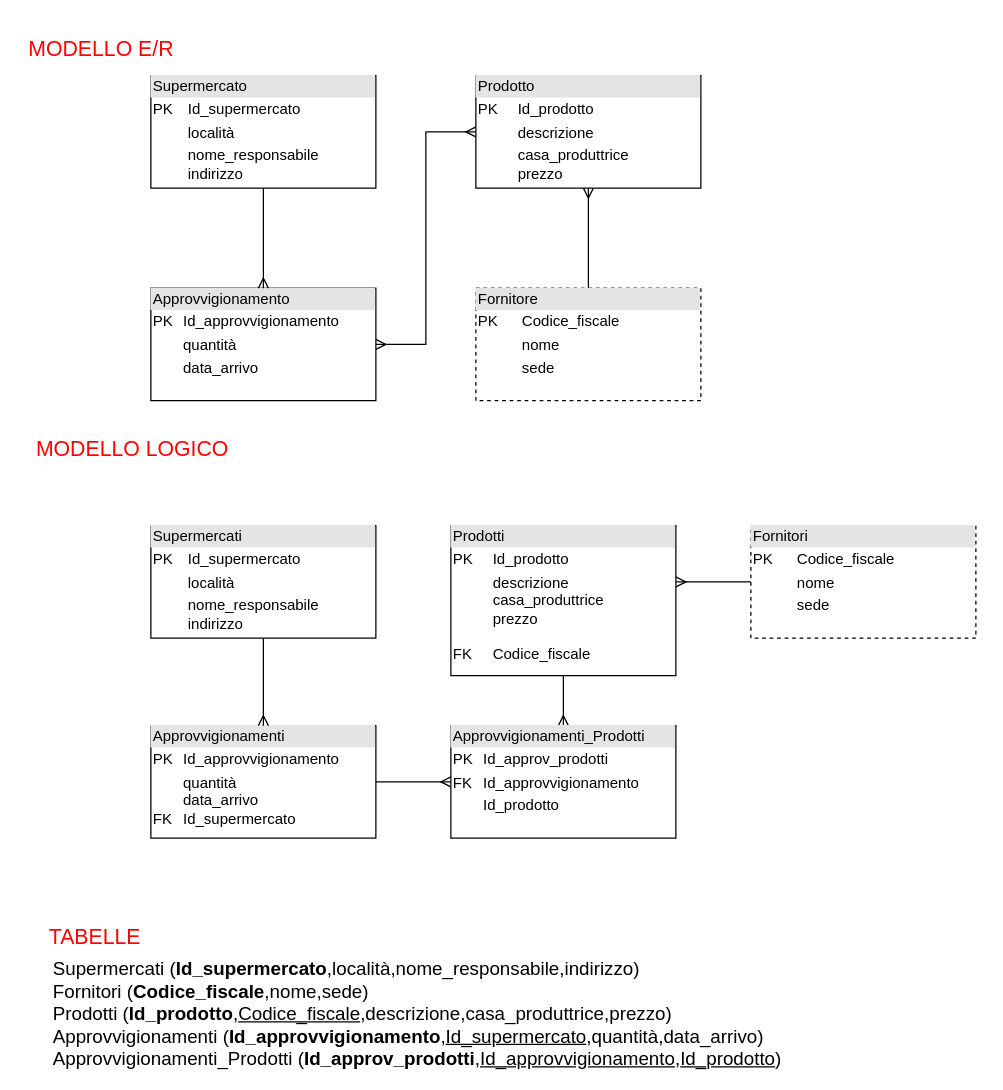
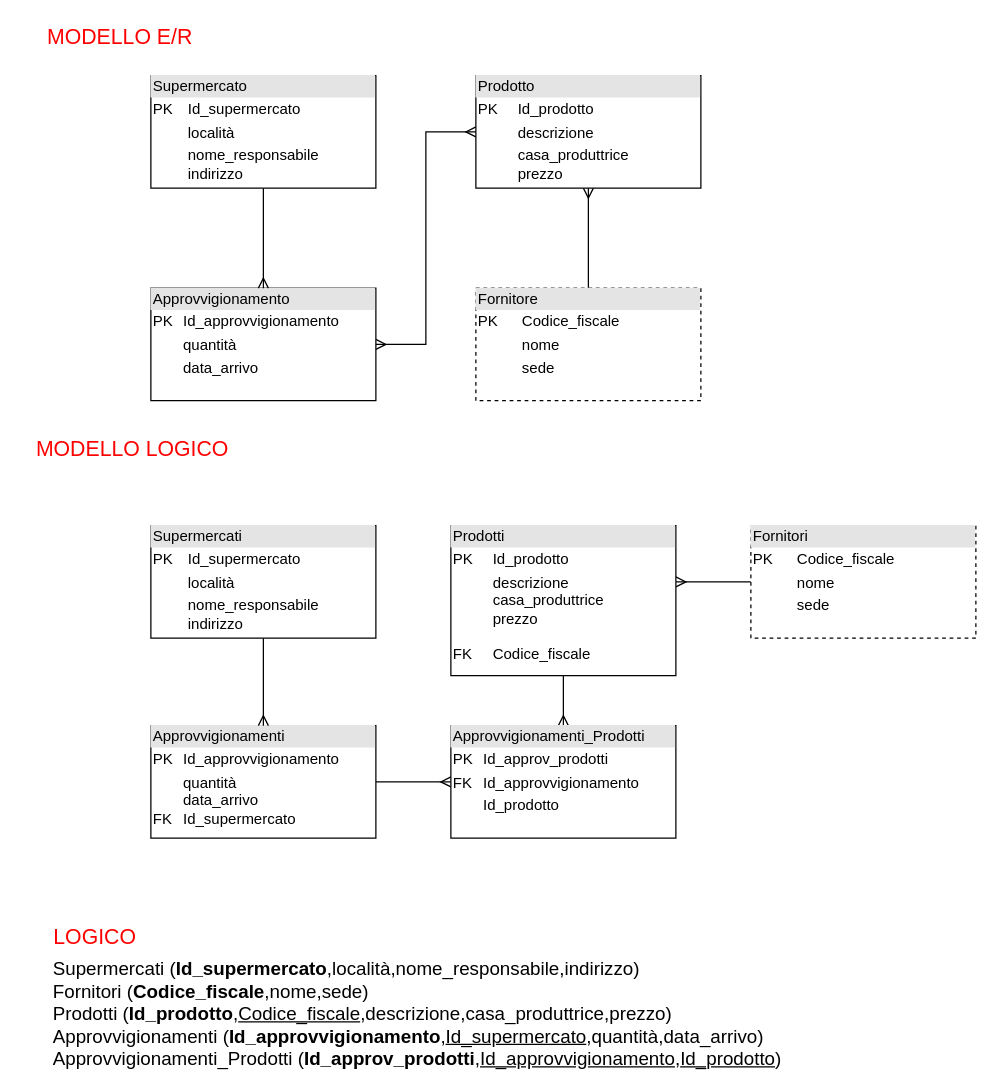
  <mxCell id="0" />
  <mxCell id="1" parent="0" />
  <mxCell id="2" style="edgeStyle=orthogonalEdgeStyle;rounded=0;orthogonalLoop=1;jettySize=auto;html=1;exitX=1;exitY=0.5;exitDx=0;exitDy=0;entryX=0;entryY=0.5;entryDx=0;entryDy=0;startArrow=none;startFill=0;endArrow=ERmany;endFill=0;" edge="1" parent="1" source="3" target="19"><mxGeometry relative="1" as="geometry" /></mxCell>
  <mxCell id="3" value="&lt;div style=&quot;box-sizing: border-box ; width: 100% ; background: #e4e4e4 ; padding: 2px&quot;&gt;Approvvigionamenti&lt;/div&gt;&lt;table style=&quot;width: 100% ; font-size: 1em&quot; cellpadding=&quot;2&quot; cellspacing=&quot;0&quot;&gt;&lt;tbody&gt;&lt;tr&gt;&lt;td&gt;PK&lt;/td&gt;&lt;td&gt;Id_approvvigionamento&lt;/td&gt;&lt;/tr&gt;&lt;tr&gt;&lt;td&gt;&lt;br&gt;&lt;br&gt;FK&lt;/td&gt;&lt;td&gt;quantità&lt;br&gt;data_arrivo&lt;br&gt;Id_supermercato&lt;/td&gt;&lt;/tr&gt;&lt;tr&gt;&lt;td&gt;&lt;/td&gt;&lt;td&gt;&lt;br&gt;&lt;/td&gt;&lt;/tr&gt;&lt;/tbody&gt;&lt;/table&gt;" style="verticalAlign=top;align=left;overflow=fill;html=1;" vertex="1" parent="1"><mxGeometry x="120" y="580" width="180" height="90" as="geometry" /></mxCell>
  <mxCell id="4" style="edgeStyle=orthogonalEdgeStyle;rounded=0;orthogonalLoop=1;jettySize=auto;html=1;exitX=0.5;exitY=0;exitDx=0;exitDy=0;entryX=0.5;entryY=1;entryDx=0;entryDy=0;endArrow=ERmany;endFill=0;" edge="1" parent="1" source="5" target="8"><mxGeometry relative="1" as="geometry" /></mxCell>
  <mxCell id="5" value="&lt;div style=&quot;box-sizing: border-box ; width: 100% ; background: #e4e4e4 ; padding: 2px&quot;&gt;Fornitore&lt;/div&gt;&lt;table style=&quot;width: 100% ; font-size: 1em&quot; cellpadding=&quot;2&quot; cellspacing=&quot;0&quot;&gt;&lt;tbody&gt;&lt;tr&gt;&lt;td&gt;PK&lt;/td&gt;&lt;td&gt;Codice_fiscale&lt;/td&gt;&lt;/tr&gt;&lt;tr&gt;&lt;td&gt;&lt;br&gt;&lt;/td&gt;&lt;td&gt;nome&lt;/td&gt;&lt;/tr&gt;&lt;tr&gt;&lt;td&gt;&lt;/td&gt;&lt;td&gt;sede&lt;/td&gt;&lt;/tr&gt;&lt;/tbody&gt;&lt;/table&gt;" style="verticalAlign=top;align=left;overflow=fill;html=1;dashed=1;" vertex="1" parent="1"><mxGeometry x="380" y="230" width="180" height="90" as="geometry" /></mxCell>
  <mxCell id="6" value="&lt;div style=&quot;box-sizing: border-box ; width: 100% ; background: #e4e4e4 ; padding: 2px&quot;&gt;Approvvigionamento&lt;/div&gt;&lt;table style=&quot;width: 100% ; font-size: 1em&quot; cellpadding=&quot;2&quot; cellspacing=&quot;0&quot;&gt;&lt;tbody&gt;&lt;tr&gt;&lt;td&gt;PK&lt;/td&gt;&lt;td&gt;Id_approvvigionamento&lt;/td&gt;&lt;/tr&gt;&lt;tr&gt;&lt;td&gt;&lt;br&gt;&lt;/td&gt;&lt;td&gt;quantità&lt;/td&gt;&lt;/tr&gt;&lt;tr&gt;&lt;td&gt;&lt;/td&gt;&lt;td&gt;data_arrivo&lt;/td&gt;&lt;/tr&gt;&lt;/tbody&gt;&lt;/table&gt;" style="verticalAlign=top;align=left;overflow=fill;html=1;" vertex="1" parent="1"><mxGeometry x="120" y="230" width="180" height="90" as="geometry" /></mxCell>
  <mxCell id="7" style="edgeStyle=orthogonalEdgeStyle;rounded=0;orthogonalLoop=1;jettySize=auto;html=1;exitX=0;exitY=0.5;exitDx=0;exitDy=0;entryX=1;entryY=0.5;entryDx=0;entryDy=0;startArrow=ERmany;startFill=0;endArrow=ERmany;endFill=0;" edge="1" parent="1" source="8" target="6"><mxGeometry relative="1" as="geometry" /></mxCell>
  <mxCell id="8" value="&lt;div style=&quot;box-sizing: border-box ; width: 100% ; background: #e4e4e4 ; padding: 2px&quot;&gt;Prodotto&lt;/div&gt;&lt;table style=&quot;width: 100% ; font-size: 1em&quot; cellpadding=&quot;2&quot; cellspacing=&quot;0&quot;&gt;&lt;tbody&gt;&lt;tr&gt;&lt;td&gt;PK&lt;/td&gt;&lt;td&gt;Id_prodotto&lt;/td&gt;&lt;/tr&gt;&lt;tr&gt;&lt;td&gt;&lt;br&gt;&lt;/td&gt;&lt;td&gt;descrizione&lt;/td&gt;&lt;/tr&gt;&lt;tr&gt;&lt;td&gt;&lt;/td&gt;&lt;td&gt;casa_produttrice&lt;br&gt;prezzo&lt;/td&gt;&lt;/tr&gt;&lt;/tbody&gt;&lt;/table&gt;" style="verticalAlign=top;align=left;overflow=fill;html=1;" vertex="1" parent="1"><mxGeometry x="380" y="60" width="180" height="90" as="geometry" /></mxCell>
  <mxCell id="9" style="edgeStyle=orthogonalEdgeStyle;rounded=0;orthogonalLoop=1;jettySize=auto;html=1;exitX=0.5;exitY=1;exitDx=0;exitDy=0;entryX=0.5;entryY=0;entryDx=0;entryDy=0;endArrow=ERmany;endFill=0;" edge="1" parent="1" source="10" target="6"><mxGeometry relative="1" as="geometry" /></mxCell>
  <mxCell id="10" value="&lt;div style=&quot;box-sizing: border-box ; width: 100% ; background: #e4e4e4 ; padding: 2px&quot;&gt;Supermercato&lt;/div&gt;&lt;table style=&quot;width: 100% ; font-size: 1em&quot; cellpadding=&quot;2&quot; cellspacing=&quot;0&quot;&gt;&lt;tbody&gt;&lt;tr&gt;&lt;td&gt;PK&lt;/td&gt;&lt;td&gt;Id_supermercato&lt;/td&gt;&lt;/tr&gt;&lt;tr&gt;&lt;td&gt;&lt;br&gt;&lt;/td&gt;&lt;td&gt;località&lt;/td&gt;&lt;/tr&gt;&lt;tr&gt;&lt;td&gt;&lt;/td&gt;&lt;td&gt;nome_responsabile&lt;br&gt;indirizzo&lt;/td&gt;&lt;/tr&gt;&lt;/tbody&gt;&lt;/table&gt;" style="verticalAlign=top;align=left;overflow=fill;html=1;" vertex="1" parent="1"><mxGeometry x="120" y="60" width="180" height="90" as="geometry" /></mxCell>
- <mxCell id="11" value="&lt;font color=&quot;#ff0000&quot; style=&quot;font-size: 17px&quot;&gt;MODELLO E/R&lt;/font&gt;" style="text;html=1;resizable=0;autosize=1;align=center;verticalAlign=middle;points=[];fillColor=none;strokeColor=none;rounded=0;" vertex="1" parent="1"><mxGeometry x="15" y="30" width="130" height="20" as="geometry" /></mxCell>
+ <mxCell id="11" value="&lt;font color=&quot;#ff0000&quot; style=&quot;font-size: 17px&quot;&gt;MODELLO E/R&lt;/font&gt;" style="text;html=1;resizable=0;autosize=1;align=center;verticalAlign=middle;points=[];fillColor=none;strokeColor=none;rounded=0;" vertex="1" parent="1"><mxGeometry x="30" y="20" width="130" height="20" as="geometry" /></mxCell>
  <mxCell id="12" value="&lt;font color=&quot;#ff0000&quot; style=&quot;font-size: 17px&quot;&gt;MODELLO LOGICO&lt;br&gt;&lt;br&gt;&lt;/font&gt;" style="text;html=1;resizable=0;autosize=1;align=center;verticalAlign=middle;points=[];fillColor=none;strokeColor=none;rounded=0;" vertex="1" parent="1"><mxGeometry x="20" y="350" width="170" height="40" as="geometry" /></mxCell>
  <mxCell id="13" style="edgeStyle=orthogonalEdgeStyle;rounded=0;orthogonalLoop=1;jettySize=auto;html=1;exitX=0.5;exitY=1;exitDx=0;exitDy=0;entryX=0.5;entryY=0;entryDx=0;entryDy=0;startArrow=none;startFill=0;endArrow=ERmany;endFill=0;" edge="1" parent="1" source="14" target="3"><mxGeometry relative="1" as="geometry" /></mxCell>
  <mxCell id="14" value="&lt;div style=&quot;box-sizing: border-box ; width: 100% ; background: #e4e4e4 ; padding: 2px&quot;&gt;Supermercati&lt;/div&gt;&lt;table style=&quot;width: 100% ; font-size: 1em&quot; cellpadding=&quot;2&quot; cellspacing=&quot;0&quot;&gt;&lt;tbody&gt;&lt;tr&gt;&lt;td&gt;PK&lt;/td&gt;&lt;td&gt;Id_supermercato&lt;/td&gt;&lt;/tr&gt;&lt;tr&gt;&lt;td&gt;&lt;br&gt;&lt;/td&gt;&lt;td&gt;località&lt;/td&gt;&lt;/tr&gt;&lt;tr&gt;&lt;td&gt;&lt;/td&gt;&lt;td&gt;nome_responsabile&lt;br&gt;indirizzo&lt;/td&gt;&lt;/tr&gt;&lt;/tbody&gt;&lt;/table&gt;" style="verticalAlign=top;align=left;overflow=fill;html=1;" vertex="1" parent="1"><mxGeometry x="120" y="420" width="180" height="90" as="geometry" /></mxCell>
  <mxCell id="15" style="edgeStyle=orthogonalEdgeStyle;rounded=0;orthogonalLoop=1;jettySize=auto;html=1;exitX=0;exitY=0.5;exitDx=0;exitDy=0;entryX=1;entryY=0.5;entryDx=0;entryDy=0;startArrow=none;startFill=0;endArrow=ERmany;endFill=0;" edge="1" parent="1" source="16"><mxGeometry relative="1" as="geometry"><mxPoint x="540" y="465" as="targetPoint" /></mxGeometry></mxCell>
  <mxCell id="16" value="&lt;div style=&quot;box-sizing: border-box ; width: 100% ; background: #e4e4e4 ; padding: 2px&quot;&gt;Fornitori&lt;/div&gt;&lt;table style=&quot;width: 100% ; font-size: 1em&quot; cellpadding=&quot;2&quot; cellspacing=&quot;0&quot;&gt;&lt;tbody&gt;&lt;tr&gt;&lt;td&gt;PK&lt;/td&gt;&lt;td&gt;Codice_fiscale&lt;/td&gt;&lt;/tr&gt;&lt;tr&gt;&lt;td&gt;&lt;br&gt;&lt;/td&gt;&lt;td&gt;nome&lt;/td&gt;&lt;/tr&gt;&lt;tr&gt;&lt;td&gt;&lt;/td&gt;&lt;td&gt;sede&lt;/td&gt;&lt;/tr&gt;&lt;/tbody&gt;&lt;/table&gt;" style="verticalAlign=top;align=left;overflow=fill;html=1;dashed=1;" vertex="1" parent="1"><mxGeometry x="600" y="420" width="180" height="90" as="geometry" /></mxCell>
  <mxCell id="17" style="edgeStyle=orthogonalEdgeStyle;rounded=0;orthogonalLoop=1;jettySize=auto;html=1;entryX=0.5;entryY=0;entryDx=0;entryDy=0;startArrow=none;startFill=0;endArrow=ERmany;endFill=0;exitX=0.5;exitY=1;exitDx=0;exitDy=0;" edge="1" parent="1" source="18" target="19"><mxGeometry relative="1" as="geometry"><mxPoint x="450" y="550" as="sourcePoint" /></mxGeometry></mxCell>
  <mxCell id="18" value="&lt;div style=&quot;box-sizing: border-box ; width: 100% ; background: #e4e4e4 ; padding: 2px&quot;&gt;Prodotti&lt;/div&gt;&lt;table style=&quot;width: 100% ; font-size: 1em&quot; cellpadding=&quot;2&quot; cellspacing=&quot;0&quot;&gt;&lt;tbody&gt;&lt;tr&gt;&lt;td&gt;PK&lt;/td&gt;&lt;td&gt;Id_prodotto&lt;/td&gt;&lt;/tr&gt;&lt;tr&gt;&lt;td&gt;&lt;br&gt;&lt;br&gt;&lt;br&gt;&lt;br&gt;FK&lt;/td&gt;&lt;td&gt;descrizione&lt;br&gt;casa_produttrice&lt;br&gt;prezzo&lt;br&gt;&lt;br&gt;Codice_fiscale&lt;/td&gt;&lt;/tr&gt;&lt;tr&gt;&lt;td&gt;&lt;/td&gt;&lt;td&gt;&lt;br&gt;&lt;/td&gt;&lt;/tr&gt;&lt;/tbody&gt;&lt;/table&gt;" style="verticalAlign=top;align=left;overflow=fill;html=1;" vertex="1" parent="1"><mxGeometry x="360" y="420" width="180" height="120" as="geometry" /></mxCell>
  <mxCell id="19" value="&lt;div style=&quot;box-sizing: border-box ; width: 100% ; background: #e4e4e4 ; padding: 2px&quot;&gt;Approvvigionamenti_Prodotti&lt;/div&gt;&lt;table style=&quot;width: 100% ; font-size: 1em&quot; cellpadding=&quot;2&quot; cellspacing=&quot;0&quot;&gt;&lt;tbody&gt;&lt;tr&gt;&lt;td&gt;PK&lt;/td&gt;&lt;td&gt;Id_approv_prodotti&lt;/td&gt;&lt;/tr&gt;&lt;tr&gt;&lt;td&gt;FK&lt;/td&gt;&lt;td&gt;Id_approvvigionamento&lt;/td&gt;&lt;/tr&gt;&lt;tr&gt;&lt;td&gt;&lt;/td&gt;&lt;td&gt;Id_prodotto&lt;/td&gt;&lt;/tr&gt;&lt;/tbody&gt;&lt;/table&gt;" style="verticalAlign=top;align=left;overflow=fill;html=1;" vertex="1" parent="1"><mxGeometry x="360" y="580" width="180" height="90" as="geometry" /></mxCell>
- <mxCell id="20" value="&lt;font color=&quot;#ff0000&quot; style=&quot;font-size: 17px&quot;&gt;TABELLE&lt;br&gt;&lt;br&gt;&lt;/font&gt;" style="text;html=1;resizable=0;autosize=1;align=center;verticalAlign=middle;points=[];fillColor=none;strokeColor=none;rounded=0;" vertex="1" parent="1"><mxGeometry x="30" y="740" width="90" height="40" as="geometry" /></mxCell>
+ <mxCell id="20" value="&lt;font color=&quot;#ff0000&quot; style=&quot;font-size: 17px&quot;&gt;LOGICO&lt;br&gt;&lt;br&gt;&lt;/font&gt;" style="text;html=1;resizable=0;autosize=1;align=center;verticalAlign=middle;points=[];fillColor=none;strokeColor=none;rounded=0;" vertex="1" parent="1"><mxGeometry x="30" y="740" width="90" height="40" as="geometry" /></mxCell>
  <mxCell id="21" value="&lt;font style=&quot;font-size: 15px&quot;&gt;Supermercati (&lt;b&gt;Id_supermercato&lt;/b&gt;,località,nome_responsabile,indirizzo)&lt;br&gt;Fornitori (&lt;b&gt;Codice_fiscale&lt;/b&gt;,nome,sede)&lt;br&gt;Prodotti (&lt;b&gt;Id_prodotto&lt;/b&gt;,&lt;u&gt;Codice_fiscale&lt;/u&gt;,descrizione,casa_produttrice,prezzo)&lt;br&gt;Approvvigionamenti (&lt;b&gt;Id_approvvigionamento&lt;/b&gt;,&lt;u&gt;Id_supermercato&lt;/u&gt;,quantità,data_arrivo)&lt;br&gt;&lt;/font&gt;&lt;div style=&quot;font-size: 15px&quot;&gt;&lt;font style=&quot;font-size: 15px&quot;&gt;Approvvigionamenti_Prodotti (&lt;b&gt;Id_approv_prodotti&lt;/b&gt;,&lt;u&gt;Id_approvvigionamento&lt;/u&gt;,&lt;u&gt;Id_prodotto&lt;/u&gt;)&lt;/font&gt;&lt;/div&gt;" style="text;html=1;resizable=0;autosize=1;align=left;verticalAlign=middle;points=[];fillColor=none;strokeColor=none;rounded=0;" vertex="1" parent="1"><mxGeometry x="40" y="770" width="600" height="80" as="geometry" /></mxCell>
